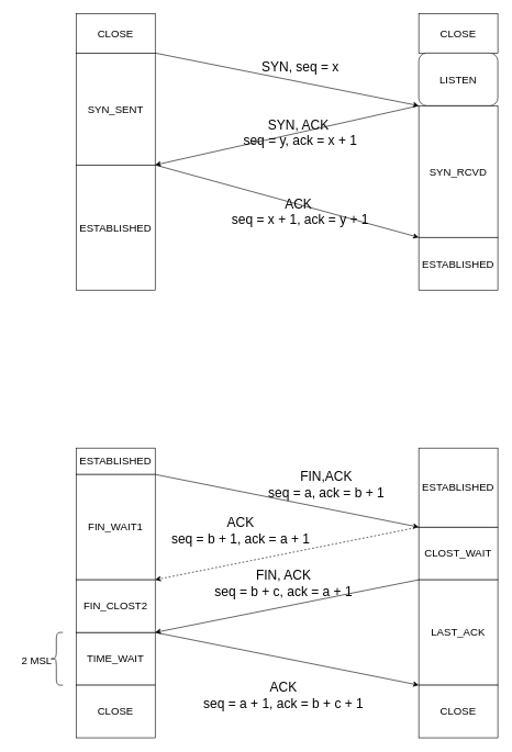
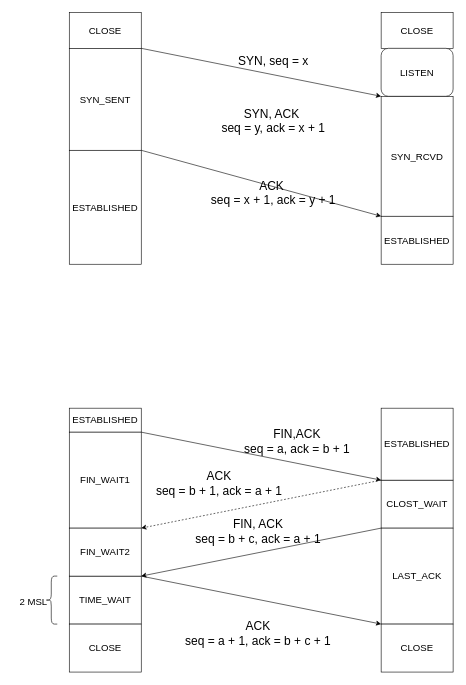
  <mxCell id="0" />
  <mxCell id="1" parent="0" />
  <mxCell id="2" value="CLOSE" style="rounded=0;whiteSpace=wrap;html=1;fontSize=16;" vertex="1" parent="1"><mxGeometry x="115" y="20" width="120" height="60" as="geometry" /></mxCell>
  <mxCell id="3" value="CLOSE" style="rounded=0;whiteSpace=wrap;html=1;fontSize=16;" vertex="1" parent="1"><mxGeometry x="635" y="20" width="120" height="60" as="geometry" /></mxCell>
  <mxCell id="4" value="SYN_SENT" style="rounded=0;whiteSpace=wrap;html=1;fontSize=16;" vertex="1" parent="1"><mxGeometry x="115" y="80" width="120" height="170" as="geometry" /></mxCell>
  <mxCell id="5" value="SYN_RCVD" style="rounded=0;whiteSpace=wrap;html=1;fontSize=16;" vertex="1" parent="1"><mxGeometry x="635" y="160" width="120" height="200" as="geometry" /></mxCell>
  <mxCell id="6" value="" style="endArrow=classic;html=1;rounded=0;exitX=1;exitY=1;exitDx=0;exitDy=0;entryX=0;entryY=0;entryDx=0;entryDy=0;fontSize=16;" edge="1" parent="1" source="2" target="5"><mxGeometry width="50" height="50" relative="1" as="geometry"><mxPoint x="385" y="370" as="sourcePoint" /><mxPoint x="435" y="320" as="targetPoint" /></mxGeometry></mxCell>
  <mxCell id="7" value="LISTEN" style="whiteSpace=wrap;html=1;fontSize=16;rounded=1;" vertex="1" parent="1"><mxGeometry x="635" y="80" width="120" height="80" as="geometry" /></mxCell>
- <mxCell id="8" value="" style="endArrow=classic;html=1;rounded=0;exitX=0;exitY=1;exitDx=0;exitDy=0;entryX=1;entryY=1;entryDx=0;entryDy=0;fontSize=16;" edge="1" parent="1" source="7" target="4"><mxGeometry width="50" height="50" relative="1" as="geometry"><mxPoint x="325" y="450" as="sourcePoint" /><mxPoint x="375" y="400" as="targetPoint" /></mxGeometry></mxCell>
  <mxCell id="9" value="" style="endArrow=classic;html=1;rounded=0;entryX=0;entryY=1;entryDx=0;entryDy=0;fontSize=16;" edge="1" parent="1" target="5"><mxGeometry width="50" height="50" relative="1" as="geometry"><mxPoint x="235" y="250" as="sourcePoint" /><mxPoint x="345" y="340" as="targetPoint" /></mxGeometry></mxCell>
  <mxCell id="10" value="ESTABLISHED" style="rounded=0;whiteSpace=wrap;html=1;fontSize=16;" vertex="1" parent="1"><mxGeometry x="115" y="250" width="120" height="190" as="geometry" /></mxCell>
  <mxCell id="11" value="ESTABLISHED" style="rounded=0;whiteSpace=wrap;html=1;fontSize=16;" vertex="1" parent="1"><mxGeometry x="635" y="360" width="120" height="80" as="geometry" /></mxCell>
  <mxCell id="12" value="SYN, seq = x" style="text;html=1;align=center;verticalAlign=middle;resizable=0;points=[];autosize=1;strokeColor=none;fillColor=none;fontSize=20;" vertex="1" parent="1"><mxGeometry x="385" y="80" width="140" height="40" as="geometry" /></mxCell>
  <mxCell id="13" value="ACK&amp;nbsp;&lt;div style=&quot;font-size: 20px;&quot;&gt;seq = x + 1, ack = y + 1&lt;/div&gt;" style="text;html=1;align=center;verticalAlign=middle;resizable=0;points=[];autosize=1;strokeColor=none;fillColor=none;fontSize=20;" vertex="1" parent="1"><mxGeometry x="340" y="290" width="230" height="60" as="geometry" /></mxCell>
  <mxCell id="14" value="SYN, ACK&amp;nbsp;&lt;div style=&quot;font-size: 20px;&quot;&gt;seq = y, ack = x + 1&lt;/div&gt;" style="text;html=1;align=center;verticalAlign=middle;resizable=0;points=[];autosize=1;strokeColor=none;fillColor=none;fontSize=20;labelBackgroundColor=none;" vertex="1" parent="1"><mxGeometry x="355" y="170" width="200" height="60" as="geometry" /></mxCell>
  <mxCell id="15" value="&lt;span style=&quot;font-size: 16px;&quot;&gt;ESTABLISHED&lt;/span&gt;" style="rounded=0;whiteSpace=wrap;html=1;fontSize=16;" vertex="1" parent="1"><mxGeometry x="115" y="680" width="120" height="40" as="geometry" /></mxCell>
  <mxCell id="16" value="CLOST_WAIT" style="rounded=0;whiteSpace=wrap;html=1;fontSize=16;" vertex="1" parent="1"><mxGeometry x="635" y="800" width="120" height="80" as="geometry" /></mxCell>
  <mxCell id="17" value="" style="endArrow=classic;html=1;rounded=0;exitX=1;exitY=1;exitDx=0;exitDy=0;entryX=0;entryY=0;entryDx=0;entryDy=0;fontSize=16;" edge="1" parent="1" source="15" target="16"><mxGeometry width="50" height="50" relative="1" as="geometry"><mxPoint x="335" y="800" as="sourcePoint" /><mxPoint x="385" y="750" as="targetPoint" /></mxGeometry></mxCell>
  <mxCell id="18" value="&lt;span style=&quot;font-size: 16px;&quot;&gt;ESTABLISHED&lt;/span&gt;" style="rounded=0;whiteSpace=wrap;html=1;fontSize=16;" vertex="1" parent="1"><mxGeometry x="635" y="680" width="120" height="120" as="geometry" /></mxCell>
  <mxCell id="19" value="FIN_WAIT1" style="rounded=0;whiteSpace=wrap;html=1;fontSize=16;" vertex="1" parent="1"><mxGeometry x="115" y="720" width="120" height="160" as="geometry" /></mxCell>
  <mxCell id="20" value="" style="endArrow=classic;html=1;rounded=0;exitX=0;exitY=0;exitDx=0;exitDy=0;entryX=1;entryY=1;entryDx=0;entryDy=0;fontSize=16;dashed=1;" edge="1" parent="1" source="16" target="19"><mxGeometry width="50" height="50" relative="1" as="geometry"><mxPoint x="495" y="930" as="sourcePoint" /><mxPoint x="545" y="880" as="targetPoint" /></mxGeometry></mxCell>
  <mxCell id="21" value="LAST_ACK" style="rounded=0;whiteSpace=wrap;html=1;fontSize=16;" vertex="1" parent="1"><mxGeometry x="635" y="880" width="120" height="160" as="geometry" /></mxCell>
  <mxCell id="22" value="" style="endArrow=classic;html=1;rounded=0;exitX=0;exitY=0;exitDx=0;exitDy=0;entryX=1;entryY=1;entryDx=0;entryDy=0;fontSize=16;" edge="1" parent="1" source="21" target="33"><mxGeometry width="50" height="50" relative="1" as="geometry"><mxPoint x="555" y="1080" as="sourcePoint" /><mxPoint x="605" y="1030" as="targetPoint" /></mxGeometry></mxCell>
  <mxCell id="23" value="" style="endArrow=classic;html=1;rounded=0;exitX=1;exitY=0;exitDx=0;exitDy=0;entryX=0;entryY=1;entryDx=0;entryDy=0;fontSize=16;" edge="1" parent="1" target="21"><mxGeometry width="50" height="50" relative="1" as="geometry"><mxPoint x="235" y="960" as="sourcePoint" /><mxPoint x="635" y="1200" as="targetPoint" /></mxGeometry></mxCell>
  <mxCell id="24" value="CLOSE" style="rounded=0;whiteSpace=wrap;html=1;fontSize=16;" vertex="1" parent="1"><mxGeometry x="635" y="1040" width="120" height="80" as="geometry" /></mxCell>
  <mxCell id="25" value="TIME_WAIT" style="rounded=0;whiteSpace=wrap;html=1;fontSize=16;" vertex="1" parent="1"><mxGeometry x="115" y="960" width="120" height="80" as="geometry" /></mxCell>
  <mxCell id="26" value="FIN,ACK&lt;div style=&quot;font-size: 20px;&quot;&gt;seq = a, ack = b + 1&lt;/div&gt;" style="text;html=1;align=center;verticalAlign=middle;whiteSpace=wrap;rounded=0;fontSize=20;" vertex="1" parent="1"><mxGeometry x="395" y="720" width="200" height="30" as="geometry" /></mxCell>
  <mxCell id="27" value="ACK&lt;div style=&quot;font-size: 20px;&quot;&gt;seq = b + 1, ack = a + 1&lt;/div&gt;" style="text;html=1;align=center;verticalAlign=middle;whiteSpace=wrap;rounded=0;fontSize=20;" vertex="1" parent="1"><mxGeometry x="255" y="790" width="220" height="30" as="geometry" /></mxCell>
  <mxCell id="28" value="FIN, ACK&lt;div style=&quot;font-size: 20px;&quot;&gt;seq = b + c, ack = a + 1&lt;/div&gt;" style="text;html=1;align=center;verticalAlign=middle;whiteSpace=wrap;rounded=0;fontSize=20;" vertex="1" parent="1"><mxGeometry x="315" y="870" width="230" height="30" as="geometry" /></mxCell>
  <mxCell id="29" value="ACK&lt;div style=&quot;font-size: 20px;&quot;&gt;seq = a + 1, ack = b + c + 1&lt;/div&gt;" style="text;html=1;align=center;verticalAlign=middle;whiteSpace=wrap;rounded=0;fontSize=20;" vertex="1" parent="1"><mxGeometry x="291.25" y="1040" width="277.5" height="30" as="geometry" /></mxCell>
  <mxCell id="30" value="" style="shape=curlyBracket;whiteSpace=wrap;html=1;rounded=1;labelPosition=left;verticalLabelPosition=middle;align=right;verticalAlign=middle;fontSize=16;" vertex="1" parent="1"><mxGeometry x="75" y="960" width="20" height="80" as="geometry" /></mxCell>
  <mxCell id="31" value="2 MSL" style="text;html=1;align=center;verticalAlign=middle;resizable=0;points=[];autosize=1;strokeColor=none;fillColor=none;fontSize=16;" vertex="1" parent="1"><mxGeometry x="20" y="988" width="70" height="30" as="geometry" /></mxCell>
  <mxCell id="32" value="CLOSE" style="rounded=0;whiteSpace=wrap;html=1;fontSize=16;" vertex="1" parent="1"><mxGeometry x="115" y="1040" width="120" height="80" as="geometry" /></mxCell>
- <mxCell id="33" value="FIN_CLOST2" style="rounded=0;whiteSpace=wrap;html=1;fontSize=16;" vertex="1" parent="1"><mxGeometry x="115" y="880" width="120" height="80" as="geometry" /></mxCell>
+ <mxCell id="33" value="FIN_WAIT2" style="rounded=0;whiteSpace=wrap;html=1;fontSize=16;" vertex="1" parent="1"><mxGeometry x="115" y="880" width="120" height="80" as="geometry" /></mxCell>
